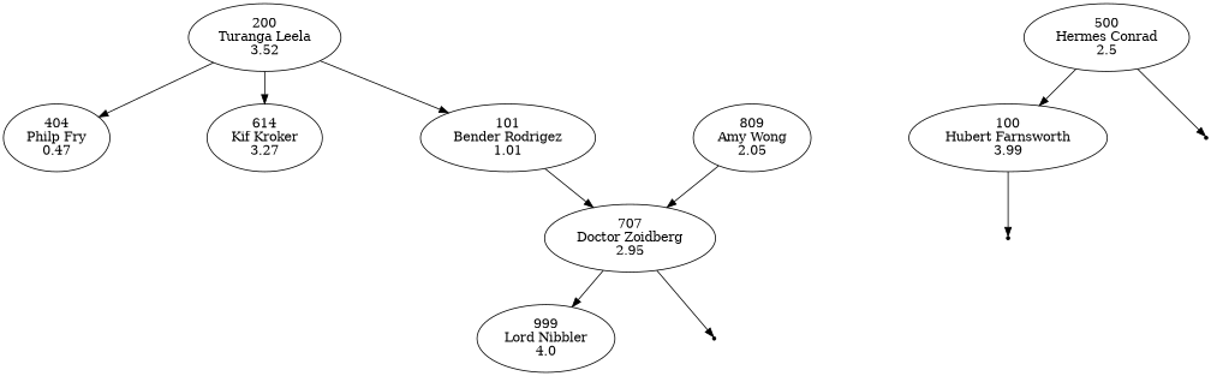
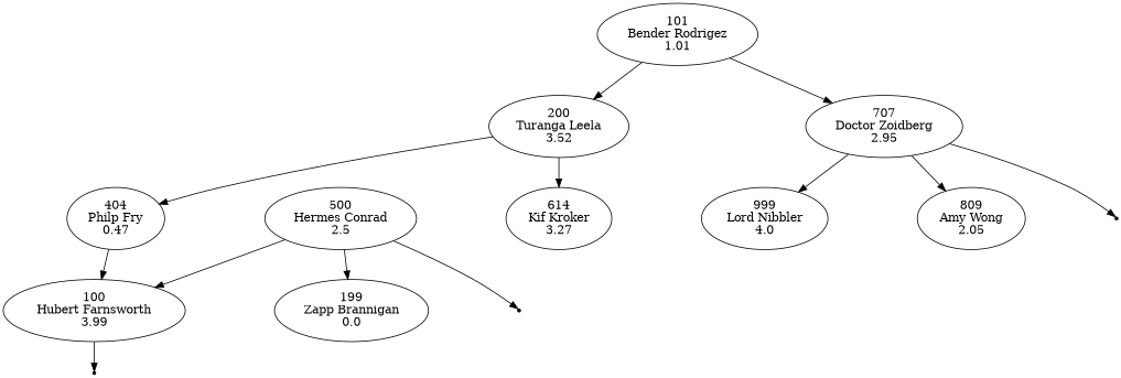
  strict digraph {
    nodesep=1.5
    ranksep=0.5
    "404\nPhilp Fry\n0.47"
    "100\nHubert Farnsworth\n3.99"
    null7 [shape=point]
    "200\nTuranga Leela\n3.52"
    "614\nKif Kroker\n3.27"
    "101\nBender Rodrigez\n1.01"
    "500\nHermes Conrad\n2.5"
+   "199\nZapp Brannigan\n0.0"
    null8 [shape=point]
    "707\nDoctor Zoidberg\n2.95"
    "999\nLord Nibbler\n4.0"
    "809\nAmy Wong\n2.05"
    null9 [shape=point]
+   "404\nPhilp Fry\n0.47" -> "100\nHubert Farnsworth\n3.99"
    "100\nHubert Farnsworth\n3.99" -> null7
    "200\nTuranga Leela\n3.52" -> "404\nPhilp Fry\n0.47"
    "200\nTuranga Leela\n3.52" -> "614\nKif Kroker\n3.27"
-   "200\nTuranga Leela\n3.52" -> "101\nBender Rodrigez\n1.01"
+   "101\nBender Rodrigez\n1.01" -> "200\nTuranga Leela\n3.52"
    "101\nBender Rodrigez\n1.01" -> "707\nDoctor Zoidberg\n2.95"
    "500\nHermes Conrad\n2.5" -> "100\nHubert Farnsworth\n3.99"
+   "500\nHermes Conrad\n2.5" -> "199\nZapp Brannigan\n0.0"
    "500\nHermes Conrad\n2.5" -> null8
    "707\nDoctor Zoidberg\n2.95" -> "999\nLord Nibbler\n4.0"
-   "809\nAmy Wong\n2.05" -> "707\nDoctor Zoidberg\n2.95"
+   "707\nDoctor Zoidberg\n2.95" -> "809\nAmy Wong\n2.05"
    "707\nDoctor Zoidberg\n2.95" -> null9
  }
